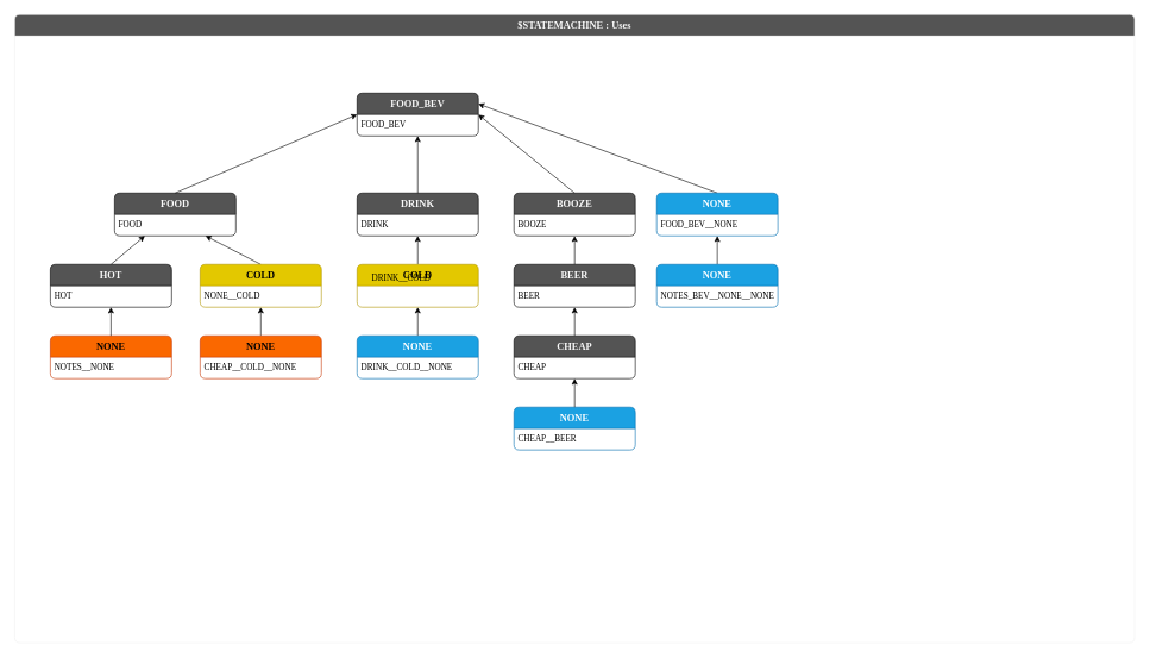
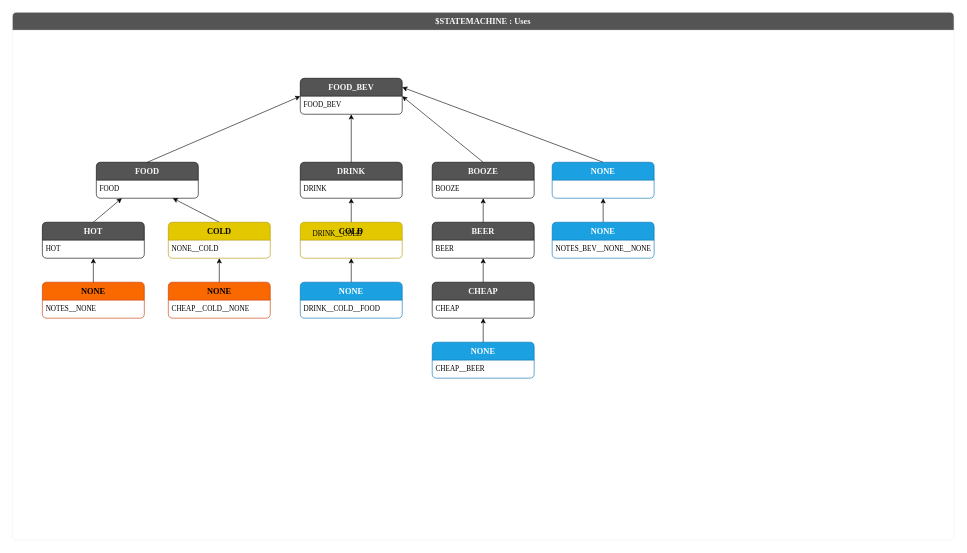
  <mxCell id="0" />
  <mxCell id="1" parent="0" />
  <mxCell id="2" value="$STATEMACHINE : Uses" style="shape=swimlane;rotatable=0;align=center;verticalAlign=top;fontFamily=Lucida Console;startSize=30;fontSize=14;fontStyle=1;fontColor=#FAFAFA;fillColor=#545454;swimlaneFillColor=default;rounded=1;arcSize=15;absoluteArcSize=1;strokeColor=rgb(240, 240, 240);" parent="1" vertex="1"><mxGeometry x="20" y="20" width="1570" height="880" as="geometry" /></mxCell>
  <mxCell id="3" value=" " style="fontFamily=Lucida Console;align=left;verticalAlign=top;fillColor=none;gradientColor=none;strokeColor=none;rounded=0;spacingLeft=4;resizable=0;movable=0;deletable=0;rotatable=0;autosize=1;fontSize=12;fontColor=rgb(240, 240, 240);" parent="2" vertex="1" connectable="0"><mxGeometry y="30" width="30" height="20" as="geometry" /></mxCell>
  <mxCell id="4" value="FOOD" style="shape=swimlane;rotatable=0;align=center;verticalAlign=top;fontFamily=Lucida Console;startSize=30;fontSize=14;fontStyle=1;fontColor=#FAFAFA;fillColor=#545454;swimlaneFillColor=default;rounded=1;arcSize=15;absoluteArcSize=1;" parent="2" vertex="1"><mxGeometry x="140" y="250" width="170" height="60" as="geometry" /></mxCell>
  <mxCell id="5" value="FOOD" style="fontFamily=Lucida Console;align=left;verticalAlign=top;fillColor=none;gradientColor=none;strokeColor=none;rounded=0;spacingLeft=4;resizable=0;movable=0;deletable=0;rotatable=0;autosize=1;" parent="4" vertex="1" connectable="0"><mxGeometry y="30" width="50" height="30" as="geometry" /></mxCell>
  <mxCell id="6" value="NONE" style="shape=swimlane;rotatable=0;align=center;verticalAlign=top;fontFamily=Lucida Console;startSize=30;fontSize=14;fontStyle=1;fontColor=#000000;fillColor=#fa6800;swimlaneFillColor=default;rounded=1;arcSize=15;absoluteArcSize=1;strokeColor=#C73500;" parent="2" vertex="1"><mxGeometry x="50" y="450" width="170" height="60" as="geometry" /></mxCell>
  <mxCell id="7" value="NOTES__NONE" style="fontFamily=Lucida Console;align=left;verticalAlign=top;fillColor=none;gradientColor=none;strokeColor=none;rounded=0;spacingLeft=4;resizable=0;movable=0;deletable=0;rotatable=0;autosize=1;" parent="6" vertex="1" connectable="0"><mxGeometry y="30" width="90" height="30" as="geometry" /></mxCell>
  <mxCell id="8" style="edgeStyle=none;html=1;exitX=0.5;exitY=0;exitDx=0;exitDy=0;entryX=0.25;entryY=1;entryDx=0;entryDy=0;" parent="2" source="9" target="4" edge="1"><mxGeometry relative="1" as="geometry" /></mxCell>
  <mxCell id="9" value="HOT" style="shape=swimlane;rotatable=0;align=center;verticalAlign=top;fontFamily=Lucida Console;startSize=30;fontSize=14;fontStyle=1;fontColor=#FAFAFA;fillColor=#545454;swimlaneFillColor=default;rounded=1;arcSize=15;absoluteArcSize=1;" parent="2" vertex="1"><mxGeometry x="50" y="350" width="170" height="60" as="geometry" /></mxCell>
  <mxCell id="10" value="HOT" style="fontFamily=Lucida Console;align=left;verticalAlign=top;fillColor=none;gradientColor=none;strokeColor=none;rounded=0;spacingLeft=4;resizable=0;movable=0;deletable=0;rotatable=0;autosize=1;" parent="9" vertex="1" connectable="0"><mxGeometry y="30" width="50" height="30" as="geometry" /></mxCell>
  <mxCell id="11" style="edgeStyle=none;html=1;exitX=0.5;exitY=0;exitDx=0;exitDy=0;entryX=0.5;entryY=1;entryDx=0;entryDy=0;" parent="2" source="6" target="9" edge="1"><mxGeometry relative="1" as="geometry" /></mxCell>
  <mxCell id="12" style="edgeStyle=none;html=1;exitX=0.5;exitY=0;exitDx=0;exitDy=0;entryX=0.75;entryY=1;entryDx=0;entryDy=0;" parent="2" source="13" target="4" edge="1"><mxGeometry relative="1" as="geometry" /></mxCell>
  <mxCell id="13" value="COLD" style="shape=swimlane;rotatable=0;align=center;verticalAlign=top;fontFamily=Lucida Console;startSize=30;fontSize=14;fontStyle=1;fontColor=#000000;fillColor=#e3c800;swimlaneFillColor=default;rounded=1;arcSize=15;absoluteArcSize=1;strokeColor=#B09500;" parent="2" vertex="1"><mxGeometry x="260" y="350" width="170" height="60" as="geometry" /></mxCell>
  <mxCell id="14" value="NONE__COLD" style="fontFamily=Lucida Console;align=left;verticalAlign=top;fillColor=none;gradientColor=none;strokeColor=none;rounded=0;spacingLeft=4;resizable=0;movable=0;deletable=0;rotatable=0;autosize=1;" parent="13" vertex="1" connectable="0"><mxGeometry y="30" width="100" height="30" as="geometry" /></mxCell>
  <mxCell id="15" style="edgeStyle=none;html=1;exitX=0.5;exitY=0;exitDx=0;exitDy=0;entryX=0.5;entryY=1;entryDx=0;entryDy=0;" parent="2" source="16" target="13" edge="1"><mxGeometry relative="1" as="geometry" /></mxCell>
  <mxCell id="16" value="NONE" style="shape=swimlane;rotatable=0;align=center;verticalAlign=top;fontFamily=Lucida Console;startSize=30;fontSize=14;fontStyle=1;fontColor=#000000;fillColor=#fa6800;swimlaneFillColor=default;rounded=1;arcSize=15;absoluteArcSize=1;strokeColor=#C73500;" parent="2" vertex="1"><mxGeometry x="260" y="450" width="170" height="60" as="geometry" /></mxCell>
  <mxCell id="17" value="CHEAP__COLD__NONE" style="fontFamily=Lucida Console;align=left;verticalAlign=top;fillColor=none;gradientColor=none;strokeColor=none;rounded=0;spacingLeft=4;resizable=0;movable=0;deletable=0;rotatable=0;autosize=1;" parent="16" vertex="1" connectable="0"><mxGeometry y="30" width="140" height="30" as="geometry" /></mxCell>
  <mxCell id="18" value="DRINK" style="shape=swimlane;rotatable=0;align=center;verticalAlign=top;fontFamily=Lucida Console;startSize=30;fontSize=14;fontStyle=1;fontColor=#FAFAFA;fillColor=#545454;swimlaneFillColor=default;rounded=1;arcSize=15;absoluteArcSize=1;" parent="2" vertex="1"><mxGeometry x="480" y="250" width="170" height="60" as="geometry" /></mxCell>
  <mxCell id="19" value="DRINK" style="fontFamily=Lucida Console;align=left;verticalAlign=top;fillColor=none;gradientColor=none;strokeColor=none;rounded=0;spacingLeft=4;resizable=0;movable=0;deletable=0;rotatable=0;autosize=1;" parent="18" vertex="1" connectable="0"><mxGeometry y="30" width="60" height="30" as="geometry" /></mxCell>
  <mxCell id="20" value="NONE" style="shape=swimlane;rotatable=0;align=center;verticalAlign=top;fontFamily=Lucida Console;startSize=30;fontSize=14;fontStyle=1;fontColor=#ffffff;fillColor=#1ba1e2;swimlaneFillColor=default;rounded=1;arcSize=15;absoluteArcSize=1;strokeColor=#006EAF;" parent="2" vertex="1"><mxGeometry x="700" y="550" width="170" height="60" as="geometry" /></mxCell>
  <mxCell id="21" value="CHEAP__BEER" style="fontFamily=Lucida Console;align=left;verticalAlign=top;fillColor=none;gradientColor=none;strokeColor=none;rounded=0;spacingLeft=4;resizable=0;movable=0;deletable=0;rotatable=0;autosize=1;" parent="20" vertex="1" connectable="0"><mxGeometry y="30" width="110" height="30" as="geometry" /></mxCell>
  <mxCell id="22" value="FOOD_BEV" style="shape=swimlane;rotatable=0;align=center;verticalAlign=top;fontFamily=Lucida Console;startSize=30;fontSize=14;fontStyle=1;fontColor=#FAFAFA;fillColor=#545454;swimlaneFillColor=default;rounded=1;arcSize=15;absoluteArcSize=1;" parent="2" vertex="1"><mxGeometry x="480" y="110" width="170" height="60" as="geometry" /></mxCell>
  <mxCell id="23" value="FOOD_BEV" style="fontFamily=Lucida Console;align=left;verticalAlign=top;fillColor=none;gradientColor=none;strokeColor=none;rounded=0;spacingLeft=4;resizable=0;movable=0;deletable=0;rotatable=0;autosize=1;" parent="22" vertex="1" connectable="0"><mxGeometry y="30" width="80" height="30" as="geometry" /></mxCell>
  <mxCell id="24" style="edgeStyle=none;html=1;exitX=0.5;exitY=0;exitDx=0;exitDy=0;entryX=0;entryY=0.5;entryDx=0;entryDy=0;" parent="2" source="4" target="22" edge="1"><mxGeometry relative="1" as="geometry" /></mxCell>
  <mxCell id="25" style="edgeStyle=none;html=1;exitX=0.5;exitY=0;exitDx=0;exitDy=0;entryX=0.5;entryY=1;entryDx=0;entryDy=0;" parent="2" source="18" target="22" edge="1"><mxGeometry relative="1" as="geometry" /></mxCell>
  <mxCell id="26" style="edgeStyle=none;html=1;exitX=0.5;exitY=0;exitDx=0;exitDy=0;entryX=0.5;entryY=1;entryDx=0;entryDy=0;" parent="2" source="27" target="18" edge="1"><mxGeometry relative="1" as="geometry" /></mxCell>
  <mxCell id="27" value="COLD" style="shape=swimlane;rotatable=0;align=center;verticalAlign=top;fontFamily=Lucida Console;startSize=30;fontSize=14;fontStyle=1;fontColor=#000000;fillColor=#e3c800;swimlaneFillColor=default;rounded=1;arcSize=15;absoluteArcSize=1;strokeColor=#B09500;" parent="2" vertex="1"><mxGeometry x="480" y="350" width="170" height="60" as="geometry" /></mxCell>
  <mxCell id="28" value="DRINK__COLD" style="fontFamily=Lucida Console;align=left;verticalAlign=top;fillColor=none;gradientColor=none;strokeColor=none;rounded=0;spacingLeft=4;resizable=0;movable=0;deletable=0;rotatable=0;autosize=1;" parent="27" vertex="1" connectable="0"><mxGeometry x="15" y="5" width="110" height="30" as="geometry" /></mxCell>
  <mxCell id="29" style="edgeStyle=none;html=1;exitX=0.5;exitY=0;exitDx=0;exitDy=0;entryX=0.5;entryY=1;entryDx=0;entryDy=0;" parent="2" source="30" target="27" edge="1"><mxGeometry relative="1" as="geometry" /></mxCell>
  <mxCell id="30" value="NONE" style="shape=swimlane;rotatable=0;align=center;verticalAlign=top;fontFamily=Lucida Console;startSize=30;fontSize=14;fontStyle=1;fontColor=#ffffff;fillColor=#1ba1e2;swimlaneFillColor=default;rounded=1;arcSize=15;absoluteArcSize=1;strokeColor=#006EAF;" parent="2" vertex="1"><mxGeometry x="480" y="450" width="170" height="60" as="geometry" /></mxCell>
- <mxCell id="31" value="DRINK__COLD__NONE" style="fontFamily=Lucida Console;align=left;verticalAlign=top;fillColor=none;gradientColor=none;strokeColor=none;rounded=0;spacingLeft=4;resizable=0;movable=0;deletable=0;rotatable=0;autosize=1;" parent="30" vertex="1" connectable="0"><mxGeometry y="30" width="150" height="30" as="geometry" /></mxCell>
+ <mxCell id="31" value="DRINK__COLD__FOOD" style="fontFamily=Lucida Console;align=left;verticalAlign=top;fillColor=none;gradientColor=none;strokeColor=none;rounded=0;spacingLeft=4;resizable=0;movable=0;deletable=0;rotatable=0;autosize=1;" parent="30" vertex="1" connectable="0"><mxGeometry y="30" width="150" height="30" as="geometry" /></mxCell>
  <mxCell id="32" style="edgeStyle=none;html=1;exitX=0.5;exitY=0;exitDx=0;exitDy=0;entryX=1;entryY=0.5;entryDx=0;entryDy=0;" parent="2" source="33" target="22" edge="1"><mxGeometry relative="1" as="geometry" /></mxCell>
  <mxCell id="33" value="BOOZE" style="shape=swimlane;rotatable=0;align=center;verticalAlign=top;fontFamily=Lucida Console;startSize=30;fontSize=14;fontStyle=1;fontColor=#FAFAFA;fillColor=#545454;swimlaneFillColor=default;rounded=1;arcSize=15;absoluteArcSize=1;" parent="2" vertex="1"><mxGeometry x="700" y="250" width="170" height="60" as="geometry" /></mxCell>
  <mxCell id="34" value="BOOZE" style="fontFamily=Lucida Console;align=left;verticalAlign=top;fillColor=none;gradientColor=none;strokeColor=none;rounded=0;spacingLeft=4;resizable=0;movable=0;deletable=0;rotatable=0;autosize=1;" parent="33" vertex="1" connectable="0"><mxGeometry y="30" width="60" height="30" as="geometry" /></mxCell>
  <mxCell id="35" style="edgeStyle=none;html=1;exitX=0.5;exitY=0;exitDx=0;exitDy=0;entryX=0.5;entryY=1;entryDx=0;entryDy=0;" parent="2" source="36" target="33" edge="1"><mxGeometry relative="1" as="geometry" /></mxCell>
  <mxCell id="36" value="BEER" style="shape=swimlane;rotatable=0;align=center;verticalAlign=top;fontFamily=Lucida Console;startSize=30;fontSize=14;fontStyle=1;fontColor=#FAFAFA;fillColor=#545454;swimlaneFillColor=default;rounded=1;arcSize=15;absoluteArcSize=1;" parent="2" vertex="1"><mxGeometry x="700" y="350" width="170" height="60" as="geometry" /></mxCell>
  <mxCell id="37" value="BEER" style="fontFamily=Lucida Console;align=left;verticalAlign=top;fillColor=none;gradientColor=none;strokeColor=none;rounded=0;spacingLeft=4;resizable=0;movable=0;deletable=0;rotatable=0;autosize=1;" parent="36" vertex="1" connectable="0"><mxGeometry y="30" width="50" height="30" as="geometry" /></mxCell>
  <mxCell id="38" style="edgeStyle=none;html=1;exitX=0.5;exitY=0;exitDx=0;exitDy=0;entryX=0.5;entryY=1;entryDx=0;entryDy=0;" parent="2" source="39" target="36" edge="1"><mxGeometry relative="1" as="geometry" /></mxCell>
  <mxCell id="39" value="CHEAP" style="shape=swimlane;rotatable=0;align=center;verticalAlign=top;fontFamily=Lucida Console;startSize=30;fontSize=14;fontStyle=1;fontColor=#FAFAFA;fillColor=#545454;swimlaneFillColor=default;rounded=1;arcSize=15;absoluteArcSize=1;" parent="2" vertex="1"><mxGeometry x="700" y="450" width="170" height="60" as="geometry" /></mxCell>
  <mxCell id="40" value="CHEAP" style="fontFamily=Lucida Console;align=left;verticalAlign=top;fillColor=none;gradientColor=none;strokeColor=none;rounded=0;spacingLeft=4;resizable=0;movable=0;deletable=0;rotatable=0;autosize=1;" parent="39" vertex="1" connectable="0"><mxGeometry y="30" width="60" height="30" as="geometry" /></mxCell>
  <mxCell id="41" style="edgeStyle=none;html=1;exitX=0.5;exitY=0;exitDx=0;exitDy=0;entryX=0.5;entryY=1;entryDx=0;entryDy=0;" parent="2" source="20" target="39" edge="1"><mxGeometry relative="1" as="geometry" /></mxCell>
  <mxCell id="42" style="edgeStyle=none;html=1;exitX=0.5;exitY=0;exitDx=0;exitDy=0;entryX=1;entryY=0.25;entryDx=0;entryDy=0;fontFamily=Helvetica;fontSize=12;fontColor=rgb(240, 240, 240);" parent="2" source="43" target="22" edge="1"><mxGeometry relative="1" as="geometry" /></mxCell>
  <mxCell id="43" value="NONE" style="shape=swimlane;rotatable=0;align=center;verticalAlign=top;fontFamily=Lucida Console;startSize=30;fontSize=14;fontStyle=1;fontColor=#ffffff;fillColor=#1ba1e2;swimlaneFillColor=default;rounded=1;arcSize=15;absoluteArcSize=1;strokeColor=#006EAF;" parent="2" vertex="1"><mxGeometry x="900" y="250" width="170" height="60" as="geometry" /></mxCell>
- <mxCell id="44" value="FOOD_BEV__NONE" style="fontFamily=Lucida Console;align=left;verticalAlign=top;fillColor=none;gradientColor=none;strokeColor=none;rounded=0;spacingLeft=4;resizable=0;movable=0;deletable=0;rotatable=0;autosize=1;" parent="43" vertex="1" connectable="0"><mxGeometry y="30" width="130" height="30" as="geometry" /></mxCell>
  <mxCell id="45" style="edgeStyle=none;html=1;exitX=0.5;exitY=0;exitDx=0;exitDy=0;entryX=0.5;entryY=1;entryDx=0;entryDy=0;fontFamily=Helvetica;fontSize=12;fontColor=rgb(240, 240, 240);" parent="2" source="46" target="43" edge="1"><mxGeometry relative="1" as="geometry" /></mxCell>
  <mxCell id="46" value="NONE" style="shape=swimlane;rotatable=0;align=center;verticalAlign=top;fontFamily=Lucida Console;startSize=30;fontSize=14;fontStyle=1;fontColor=#ffffff;fillColor=#1ba1e2;swimlaneFillColor=default;rounded=1;arcSize=15;absoluteArcSize=1;strokeColor=#006EAF;" parent="2" vertex="1"><mxGeometry x="900" y="350" width="170" height="60" as="geometry" /></mxCell>
  <mxCell id="47" value="NOTES_BEV__NONE__NONE" style="fontFamily=Lucida Console;align=left;verticalAlign=top;fillColor=none;gradientColor=none;strokeColor=none;rounded=0;spacingLeft=4;resizable=0;movable=0;deletable=0;rotatable=0;autosize=1;" parent="46" vertex="1" connectable="0"><mxGeometry y="30" width="170" height="30" as="geometry" /></mxCell>
